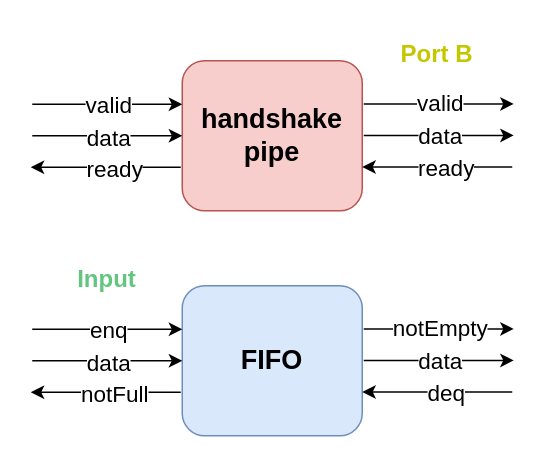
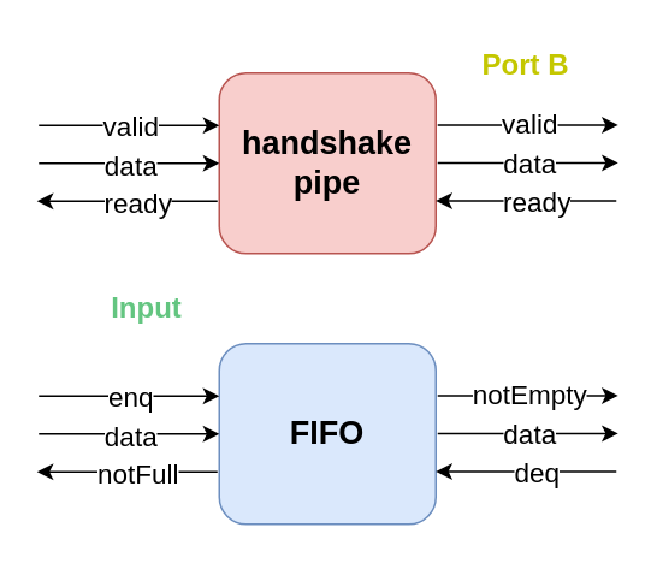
  <mxCell id="0" />
  <mxCell id="1" parent="0" />
  <mxCell id="2" value="&lt;b style=&quot;font-size: 18px;&quot;&gt;handshake&lt;br&gt;pipe&lt;/b&gt;" style="rounded=1;whiteSpace=wrap;html=1;fillColor=#f8cecc;strokeColor=#b85450;" vertex="1" parent="1"><mxGeometry x="121" y="40" width="120" height="100" as="geometry" /></mxCell>
  <mxCell id="3" value="" style="endArrow=classic;html=1;rounded=0;" edge="1" parent="1"><mxGeometry width="50" height="50" relative="1" as="geometry"><mxPoint x="21" y="90" as="sourcePoint" /><mxPoint x="121" y="90" as="targetPoint" /></mxGeometry></mxCell>
  <mxCell id="4" value="&lt;font style=&quot;font-size: 15px;&quot;&gt;data&lt;/font&gt;" style="edgeLabel;html=1;align=center;verticalAlign=middle;resizable=0;points=[];" vertex="1" connectable="0" parent="3"><mxGeometry x="0.204" y="1" relative="1" as="geometry"><mxPoint x="-10" y="1" as="offset" /></mxGeometry></mxCell>
  <mxCell id="5" value="" style="endArrow=classic;html=1;rounded=0;" edge="1" parent="1"><mxGeometry width="50" height="50" relative="1" as="geometry"><mxPoint x="21" y="69" as="sourcePoint" /><mxPoint x="121" y="69" as="targetPoint" /></mxGeometry></mxCell>
  <mxCell id="6" value="&lt;font style=&quot;font-size: 15px;&quot;&gt;valid&lt;/font&gt;" style="edgeLabel;html=1;align=center;verticalAlign=middle;resizable=0;points=[];" vertex="1" connectable="0" parent="5"><mxGeometry x="0.204" y="1" relative="1" as="geometry"><mxPoint x="-10" as="offset" /></mxGeometry></mxCell>
  <mxCell id="7" value="" style="endArrow=classic;html=1;rounded=0;" edge="1" parent="1"><mxGeometry width="50" height="50" relative="1" as="geometry"><mxPoint x="120" y="111" as="sourcePoint" /><mxPoint x="20" y="111" as="targetPoint" /><Array as="points"><mxPoint x="71" y="111" /></Array></mxGeometry></mxCell>
  <mxCell id="8" value="&lt;font style=&quot;font-size: 15px;&quot;&gt;ready&lt;/font&gt;" style="edgeLabel;html=1;align=center;verticalAlign=middle;resizable=0;points=[];" vertex="1" connectable="0" parent="7"><mxGeometry x="0.204" y="1" relative="1" as="geometry"><mxPoint x="15" y="-1" as="offset" /></mxGeometry></mxCell>
  <mxCell id="9" value="" style="endArrow=classic;html=1;rounded=0;" edge="1" parent="1"><mxGeometry width="50" height="50" relative="1" as="geometry"><mxPoint x="242" y="89.8" as="sourcePoint" /><mxPoint x="342" y="89.8" as="targetPoint" /></mxGeometry></mxCell>
  <mxCell id="10" value="&lt;font style=&quot;font-size: 15px;&quot;&gt;data&lt;/font&gt;" style="edgeLabel;html=1;align=center;verticalAlign=middle;resizable=0;points=[];" vertex="1" connectable="0" parent="9"><mxGeometry x="0.204" y="1" relative="1" as="geometry"><mxPoint x="-10" y="1" as="offset" /></mxGeometry></mxCell>
  <mxCell id="11" value="" style="endArrow=classic;html=1;rounded=0;" edge="1" parent="1"><mxGeometry width="50" height="50" relative="1" as="geometry"><mxPoint x="242" y="68.8" as="sourcePoint" /><mxPoint x="342" y="68.8" as="targetPoint" /></mxGeometry></mxCell>
  <mxCell id="12" value="&lt;font style=&quot;font-size: 15px;&quot;&gt;valid&lt;/font&gt;" style="edgeLabel;html=1;align=center;verticalAlign=middle;resizable=0;points=[];" vertex="1" connectable="0" parent="11"><mxGeometry x="0.204" y="1" relative="1" as="geometry"><mxPoint x="-10" as="offset" /></mxGeometry></mxCell>
  <mxCell id="13" value="" style="endArrow=classic;html=1;rounded=0;" edge="1" parent="1"><mxGeometry width="50" height="50" relative="1" as="geometry"><mxPoint x="341" y="110.8" as="sourcePoint" /><mxPoint x="241" y="110.8" as="targetPoint" /><Array as="points"><mxPoint x="292" y="110.8" /></Array></mxGeometry></mxCell>
  <mxCell id="14" value="&lt;font style=&quot;font-size: 15px;&quot;&gt;ready&lt;/font&gt;" style="edgeLabel;html=1;align=center;verticalAlign=middle;resizable=0;points=[];" vertex="1" connectable="0" parent="13"><mxGeometry x="0.204" y="1" relative="1" as="geometry"><mxPoint x="15" y="-1" as="offset" /></mxGeometry></mxCell>
  <mxCell id="15" value="&lt;b&gt;&lt;font color=&quot;#c4c700&quot; style=&quot;font-size: 16px;&quot;&gt;Port B&lt;/font&gt;&lt;/b&gt;" style="text;html=1;strokeColor=none;fillColor=none;align=center;verticalAlign=middle;whiteSpace=wrap;rounded=0;" vertex="1" parent="1"><mxGeometry x="261" y="20" width="60" height="30" as="geometry" /></mxCell>
  <mxCell id="16" value="&lt;span style=&quot;font-size: 18px;&quot;&gt;&lt;b&gt;FIFO&lt;/b&gt;&lt;/span&gt;" style="rounded=1;whiteSpace=wrap;html=1;fillColor=#dae8fc;strokeColor=#6c8ebf;" vertex="1" parent="1"><mxGeometry x="121" y="190" width="120" height="100" as="geometry" /></mxCell>
  <mxCell id="17" value="" style="endArrow=classic;html=1;rounded=0;" edge="1" parent="1"><mxGeometry width="50" height="50" relative="1" as="geometry"><mxPoint x="21" y="240" as="sourcePoint" /><mxPoint x="121" y="240" as="targetPoint" /></mxGeometry></mxCell>
  <mxCell id="18" value="&lt;font style=&quot;font-size: 15px;&quot;&gt;data&lt;/font&gt;" style="edgeLabel;html=1;align=center;verticalAlign=middle;resizable=0;points=[];" vertex="1" connectable="0" parent="17"><mxGeometry x="0.204" y="1" relative="1" as="geometry"><mxPoint x="-10" y="1" as="offset" /></mxGeometry></mxCell>
  <mxCell id="19" value="" style="endArrow=classic;html=1;rounded=0;" edge="1" parent="1"><mxGeometry width="50" height="50" relative="1" as="geometry"><mxPoint x="21" y="219" as="sourcePoint" /><mxPoint x="121" y="219" as="targetPoint" /></mxGeometry></mxCell>
  <mxCell id="20" value="&lt;font style=&quot;font-size: 15px;&quot;&gt;enq&lt;/font&gt;" style="edgeLabel;html=1;align=center;verticalAlign=middle;resizable=0;points=[];" vertex="1" connectable="0" parent="19"><mxGeometry x="0.204" y="1" relative="1" as="geometry"><mxPoint x="-10" as="offset" /></mxGeometry></mxCell>
  <mxCell id="21" value="" style="endArrow=classic;html=1;rounded=0;" edge="1" parent="1"><mxGeometry width="50" height="50" relative="1" as="geometry"><mxPoint x="120" y="261" as="sourcePoint" /><mxPoint x="20" y="261" as="targetPoint" /><Array as="points"><mxPoint x="71" y="261" /></Array></mxGeometry></mxCell>
  <mxCell id="22" value="&lt;font style=&quot;font-size: 15px;&quot;&gt;notFull&lt;/font&gt;" style="edgeLabel;html=1;align=center;verticalAlign=middle;resizable=0;points=[];" vertex="1" connectable="0" parent="21"><mxGeometry x="0.204" y="1" relative="1" as="geometry"><mxPoint x="15" y="-1" as="offset" /></mxGeometry></mxCell>
  <mxCell id="23" value="" style="endArrow=classic;html=1;rounded=0;" edge="1" parent="1"><mxGeometry width="50" height="50" relative="1" as="geometry"><mxPoint x="242" y="239.8" as="sourcePoint" /><mxPoint x="342" y="239.8" as="targetPoint" /></mxGeometry></mxCell>
  <mxCell id="24" value="&lt;font style=&quot;font-size: 15px;&quot;&gt;data&lt;/font&gt;" style="edgeLabel;html=1;align=center;verticalAlign=middle;resizable=0;points=[];" vertex="1" connectable="0" parent="23"><mxGeometry x="0.204" y="1" relative="1" as="geometry"><mxPoint x="-10" y="1" as="offset" /></mxGeometry></mxCell>
  <mxCell id="25" value="" style="endArrow=classic;html=1;rounded=0;" edge="1" parent="1"><mxGeometry width="50" height="50" relative="1" as="geometry"><mxPoint x="242" y="218.8" as="sourcePoint" /><mxPoint x="342" y="218.8" as="targetPoint" /></mxGeometry></mxCell>
  <mxCell id="26" value="&lt;span style=&quot;font-size: 15px;&quot;&gt;notEmpty&lt;/span&gt;" style="edgeLabel;html=1;align=center;verticalAlign=middle;resizable=0;points=[];" vertex="1" connectable="0" parent="25"><mxGeometry x="0.204" y="1" relative="1" as="geometry"><mxPoint x="-10" as="offset" /></mxGeometry></mxCell>
  <mxCell id="27" value="" style="endArrow=classic;html=1;rounded=0;" edge="1" parent="1"><mxGeometry width="50" height="50" relative="1" as="geometry"><mxPoint x="341" y="260.8" as="sourcePoint" /><mxPoint x="241" y="260.8" as="targetPoint" /><Array as="points"><mxPoint x="292" y="260.8" /></Array></mxGeometry></mxCell>
  <mxCell id="28" value="&lt;span style=&quot;font-size: 15px;&quot;&gt;deq&lt;/span&gt;" style="edgeLabel;html=1;align=center;verticalAlign=middle;resizable=0;points=[];" vertex="1" connectable="0" parent="27"><mxGeometry x="0.204" y="1" relative="1" as="geometry"><mxPoint x="15" y="-1" as="offset" /></mxGeometry></mxCell>
- <mxCell id="29" value="&lt;font color=&quot;#63c580&quot;&gt;&lt;span style=&quot;font-size: 16px;&quot;&gt;&lt;b&gt;Input&lt;/b&gt;&lt;/span&gt;&lt;/font&gt;" style="text;html=1;strokeColor=none;fillColor=none;align=center;verticalAlign=middle;whiteSpace=wrap;rounded=0;" vertex="1" parent="1"><mxGeometry x="41" y="170" width="60" height="30" as="geometry" /></mxCell>
+ <mxCell id="29" value="&lt;font color=&quot;#63c580&quot;&gt;&lt;span style=&quot;font-size: 16px;&quot;&gt;&lt;b&gt;Input&lt;/b&gt;&lt;/span&gt;&lt;/font&gt;" style="text;html=1;strokeColor=none;fillColor=none;align=center;verticalAlign=middle;whiteSpace=wrap;rounded=0;" vertex="1" parent="1"><mxGeometry x="51" y="155" width="60" height="30" as="geometry" /></mxCell>
